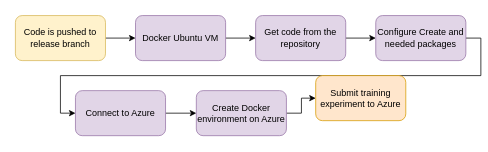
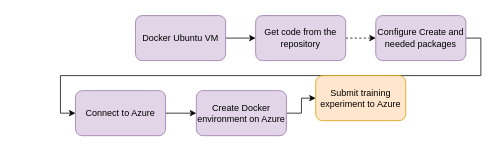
  <mxCell id="0" />
  <mxCell id="1" parent="0" />
- <mxCell id="2" style="edgeStyle=orthogonalEdgeStyle;rounded=0;orthogonalLoop=1;jettySize=auto;html=1;exitX=1;exitY=0.5;exitDx=0;exitDy=0;entryX=0;entryY=0.5;entryDx=0;entryDy=0;" edge="1" parent="1" source="3" target="7"><mxGeometry relative="1" as="geometry" /></mxCell>
+ <mxCell id="2" style="edgeStyle=orthogonalEdgeStyle;rounded=0;orthogonalLoop=1;jettySize=auto;html=1;exitX=1;exitY=0.5;exitDx=0;exitDy=0;entryX=0;entryY=0.5;entryDx=0;entryDy=0;dashed=1;" edge="1" parent="1" source="3" target="7"><mxGeometry relative="1" as="geometry" /></mxCell>
  <mxCell id="3" value="Get code from the repository" style="rounded=1;whiteSpace=wrap;html=1;fillColor=#e1d5e7;strokeColor=#9673a6;" vertex="1" parent="1"><mxGeometry x="340" y="20" width="120" height="60" as="geometry" /></mxCell>
  <mxCell id="4" style="edgeStyle=orthogonalEdgeStyle;rounded=0;orthogonalLoop=1;jettySize=auto;html=1;exitX=1;exitY=0.5;exitDx=0;exitDy=0;entryX=0;entryY=0.5;entryDx=0;entryDy=0;" edge="1" parent="1" source="5" target="3"><mxGeometry relative="1" as="geometry" /></mxCell>
  <mxCell id="5" value="Docker Ubuntu VM" style="rounded=1;whiteSpace=wrap;html=1;fillColor=#e1d5e7;strokeColor=#9673a6;" vertex="1" parent="1"><mxGeometry x="180" y="20" width="120" height="60" as="geometry" /></mxCell>
  <mxCell id="6" style="edgeStyle=orthogonalEdgeStyle;rounded=0;orthogonalLoop=1;jettySize=auto;html=1;exitX=1;exitY=0.5;exitDx=0;exitDy=0;entryX=0;entryY=0.5;entryDx=0;entryDy=0;" edge="1" parent="1" source="7" target="9"><mxGeometry relative="1" as="geometry" /></mxCell>
  <mxCell id="7" value="Configure Create and needed packages" style="rounded=1;whiteSpace=wrap;html=1;fillColor=#e1d5e7;strokeColor=#9673a6;" vertex="1" parent="1"><mxGeometry x="500" y="20" width="120" height="60" as="geometry" /></mxCell>
  <mxCell id="8" style="edgeStyle=orthogonalEdgeStyle;rounded=0;orthogonalLoop=1;jettySize=auto;html=1;exitX=1;exitY=0.5;exitDx=0;exitDy=0;entryX=0;entryY=0.5;entryDx=0;entryDy=0;" edge="1" parent="1" source="9" target="11"><mxGeometry relative="1" as="geometry" /></mxCell>
  <mxCell id="9" value="Connect to Azure" style="rounded=1;whiteSpace=wrap;html=1;fillColor=#e1d5e7;strokeColor=#9673a6;" vertex="1" parent="1"><mxGeometry x="100" y="120" width="120" height="60" as="geometry" /></mxCell>
  <mxCell id="10" style="edgeStyle=orthogonalEdgeStyle;rounded=0;orthogonalLoop=1;jettySize=auto;html=1;exitX=1;exitY=0.5;exitDx=0;exitDy=0;entryX=0;entryY=0.5;entryDx=0;entryDy=0;" edge="1" parent="1" source="11" target="12"><mxGeometry relative="1" as="geometry" /></mxCell>
  <mxCell id="11" value="Create Docker environment on Azure" style="rounded=1;whiteSpace=wrap;html=1;fillColor=#e1d5e7;strokeColor=#9673a6;" vertex="1" parent="1"><mxGeometry x="261" y="120" width="120" height="60" as="geometry" /></mxCell>
  <mxCell id="12" value="Submit training experiment to Azure" style="rounded=1;whiteSpace=wrap;html=1;fillColor=#ffe6cc;strokeColor=#d79b00;" vertex="1" parent="1"><mxGeometry x="420" y="100" width="120" height="60" as="geometry" /></mxCell>
- <mxCell id="13" style="edgeStyle=orthogonalEdgeStyle;rounded=0;orthogonalLoop=1;jettySize=auto;html=1;entryX=0;entryY=0.5;entryDx=0;entryDy=0;" edge="1" parent="1" source="14" target="5"><mxGeometry relative="1" as="geometry" /></mxCell>
- <mxCell id="14" value="Code is pushed to release branch" style="rounded=1;whiteSpace=wrap;html=1;fillColor=#fff2cc;strokeColor=#d6b656;" vertex="1" parent="1"><mxGeometry x="20" y="20" width="120" height="60" as="geometry" /></mxCell>
